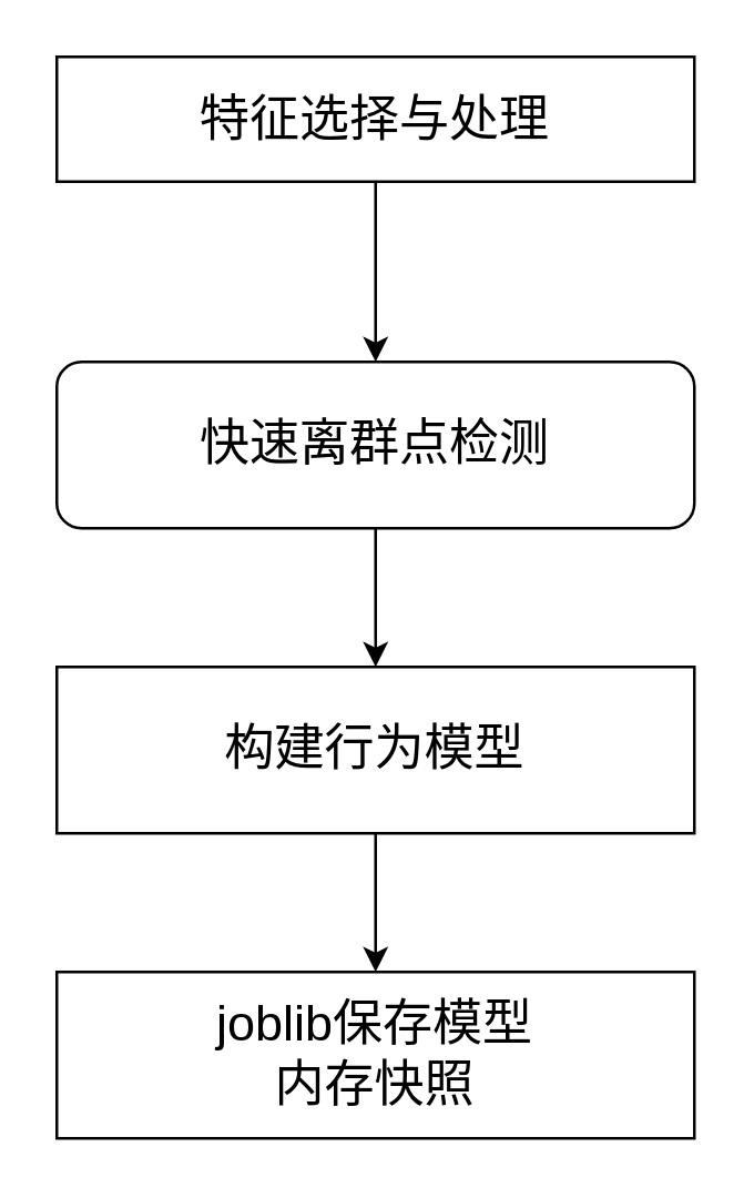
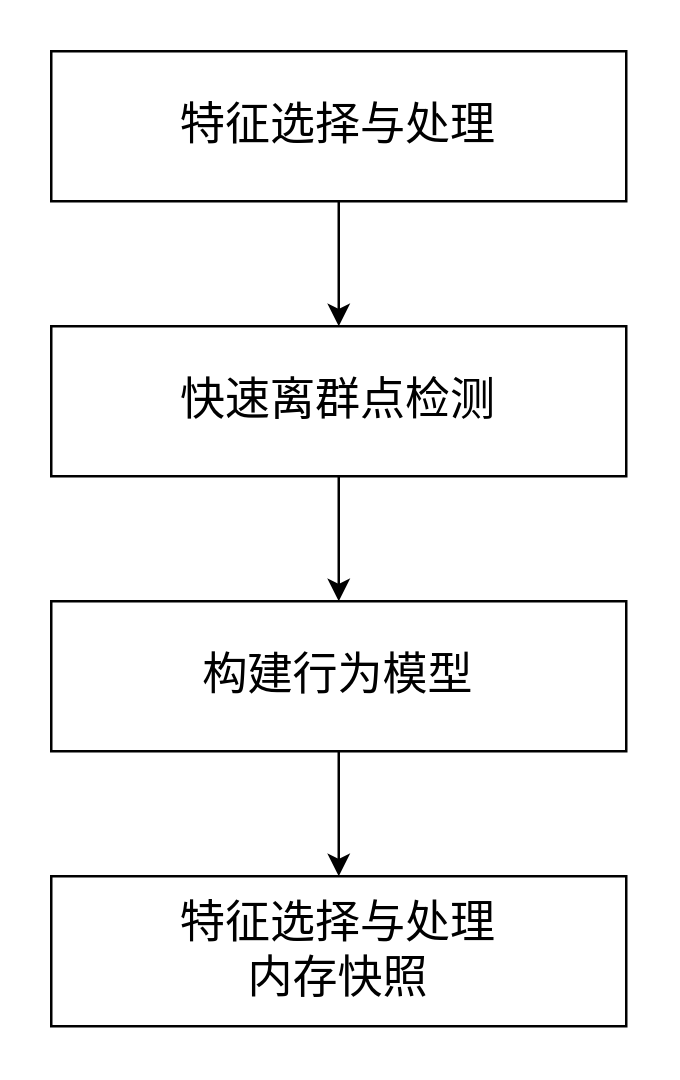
  <mxCell id="0" />
  <mxCell id="1" parent="0" />
  <mxCell id="2" value="" style="edgeStyle=orthogonalEdgeStyle;rounded=0;orthogonalLoop=1;jettySize=auto;html=1;fontSize=18;" parent="1" source="3" target="5" edge="1"><mxGeometry relative="1" as="geometry" /></mxCell>
- <mxCell id="3" value="特征选择与处理" style="rounded=0;whiteSpace=wrap;html=1;fontSize=18;" parent="1" vertex="1"><mxGeometry x="20" y="20" width="230" height="45" as="geometry" /></mxCell>
+ <mxCell id="3" value="特征选择与处理" style="rounded=0;whiteSpace=wrap;html=1;fontSize=18;" parent="1" vertex="1"><mxGeometry x="20" y="20" width="230" height="60" as="geometry" /></mxCell>
  <mxCell id="4" value="" style="edgeStyle=orthogonalEdgeStyle;rounded=0;orthogonalLoop=1;jettySize=auto;html=1;fontSize=18;" parent="1" source="5" target="7" edge="1"><mxGeometry relative="1" as="geometry" /></mxCell>
- <mxCell id="5" value="快速离群点检测" style="whiteSpace=wrap;html=1;fontSize=18;rounded=1;" parent="1" vertex="1"><mxGeometry x="20" y="130" width="230" height="60" as="geometry" /></mxCell>
+ <mxCell id="5" value="快速离群点检测" style="rounded=0;whiteSpace=wrap;html=1;fontSize=18;" parent="1" vertex="1"><mxGeometry x="20" y="130" width="230" height="60" as="geometry" /></mxCell>
  <mxCell id="6" value="" style="edgeStyle=orthogonalEdgeStyle;rounded=0;orthogonalLoop=1;jettySize=auto;html=1;fontSize=18;" parent="1" source="7" target="8" edge="1"><mxGeometry relative="1" as="geometry" /></mxCell>
  <mxCell id="7" value="构建行为模型" style="rounded=0;whiteSpace=wrap;html=1;fontSize=18;" parent="1" vertex="1"><mxGeometry x="20" y="240" width="230" height="60" as="geometry" /></mxCell>
- <mxCell id="8" value="joblib保存模型&lt;div style=&quot;font-size: 18px;&quot;&gt;内存快照&lt;/div&gt;" style="rounded=0;whiteSpace=wrap;html=1;fontSize=18;" parent="1" vertex="1"><mxGeometry x="20" y="350" width="230" height="60" as="geometry" /></mxCell>
+ <mxCell id="8" value="特征选择与处理&lt;div style=&quot;font-size: 18px;&quot;&gt;内存快照&lt;/div&gt;" style="rounded=0;whiteSpace=wrap;html=1;fontSize=18;" parent="1" vertex="1"><mxGeometry x="20" y="350" width="230" height="60" as="geometry" /></mxCell>
